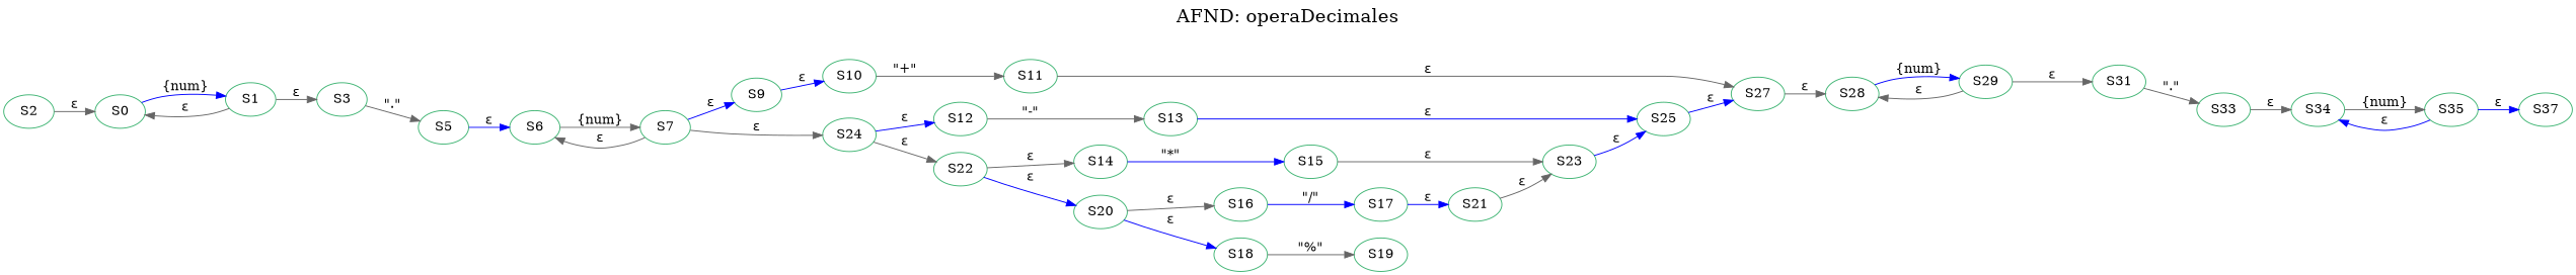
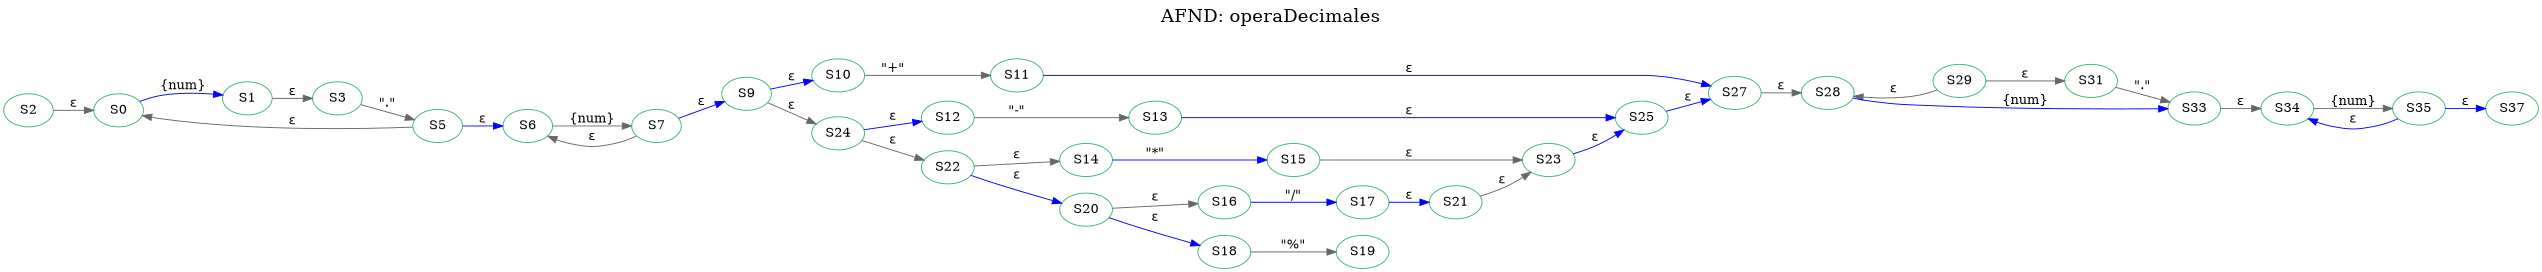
  digraph {
    fontsize=20
    label="AFND: operaDecimales"
    labelloc=t
    rankdir=LR
    node [color=mediumseagreen]
    edge [color=gray40]
    n1 [label=S0]
    n2 [label=S1]
    n3 [label=S3]
    n4 [label=S5]
    n5 [label=S2]
    n6 [label=S6]
    n7 [label=S7]
    n8 [label=S9]
    n9 [label=S10]
    n10 [label=S24]
    n11 [label=S11]
    n12 [label=S12]
    n13 [label=S22]
    n14 [label=S27]
    n15 [label=S28]
    n16 [label=S13]
    n17 [label=S25]
    n18 [label=S14]
    n19 [label=S15]
    n20 [label=S23]
    n21 [label=S16]
    n22 [label=S17]
    n23 [label=S21]
    n24 [label=S18]
    n25 [label=S19]
    n26 [label=S20]
    n27 [label=S29]
    n28 [label=S31]
    n29 [label=S33]
    n30 [label=S34]
    n31 [label=S35]
    S37
    n1 -> n2 [color=blue label="{num}"]
-   n1 -> n2 [dir=back label="ε"]
+   n1 -> n4 [dir=back label="ε"]
    n2 -> n3 [label="ε"]
    n3 -> n4 [label="\".\""]
    n4 -> n6 [color=blue label="ε"]
    n5 -> n1 [label="ε"]
    n6 -> n7 [label="{num}"]
    n6 -> n7 [dir=back label="ε"]
    n7 -> n8 [color=blue label="ε"]
    n8 -> n9 [color=blue label="ε"]
-   n7 -> n10 [label="ε"]
+   n8 -> n10 [label="ε"]
    n9 -> n11 [label="\"+\""]
    n10 -> n12 [color=blue label="ε"]
    n10 -> n13 [label="ε"]
-   n11 -> n14 [label="ε"]
+   n11 -> n14 [color=blue label="ε"]
    n12 -> n16 [label="\"-\""]
    n13 -> n18 [label="ε"]
    n13 -> n26 [color=blue label="ε"]
    n14 -> n15 [label="ε"]
-   n15 -> n27 [color=blue label="{num}"]
+   n15 -> n29 [color=blue label="{num}"]
    n15 -> n27 [dir=back label="ε"]
    n16 -> n17 [color=blue label="ε"]
    n17 -> n14 [color=blue label="ε"]
    n18 -> n19 [color=blue label="\"*\""]
    n19 -> n20 [label="ε"]
    n20 -> n17 [color=blue label="ε"]
    n21 -> n22 [color=blue label="\"/\""]
    n22 -> n23 [color=blue label="ε"]
    n23 -> n20 [label="ε"]
    n24 -> n25 [label="\"%\""]
    n26 -> n21 [label="ε"]
    n26 -> n24 [color=blue label="ε"]
    n27 -> n28 [label="ε"]
    n28 -> n29 [label="\".\""]
    n29 -> n30 [label="ε"]
    n30 -> n31 [label="{num}"]
    n30 -> n31 [color=blue dir=back label="ε"]
    n31 -> S37 [color=blue label="ε"]
  }
